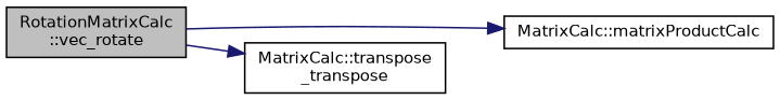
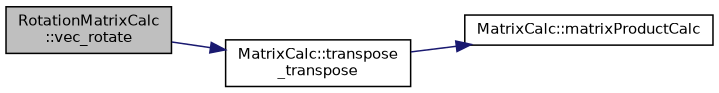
  digraph {
    rankdir=LR
    node [color=black fillcolor=white fontname=Helvetica fontsize=10 shape=record style=filled]
    edge [color=midnightblue fontname=Helvetica fontsize=10 labelfontname=Helvetica labelfontsize=10 style=solid]
    n1 [fillcolor=grey75 fontcolor=black height=0.2 label="RotationMatrixCalc\l::vec_rotate" width=0.4]
    n2 [height=0.2 label="MatrixCalc::matrixProductCalc" width=0.4]
    n3 [height=0.2 label="MatrixCalc::transpose\l_transpose" width=0.4]
-   n1 -> n2
+   n3 -> n2
    n1 -> n3
  }
